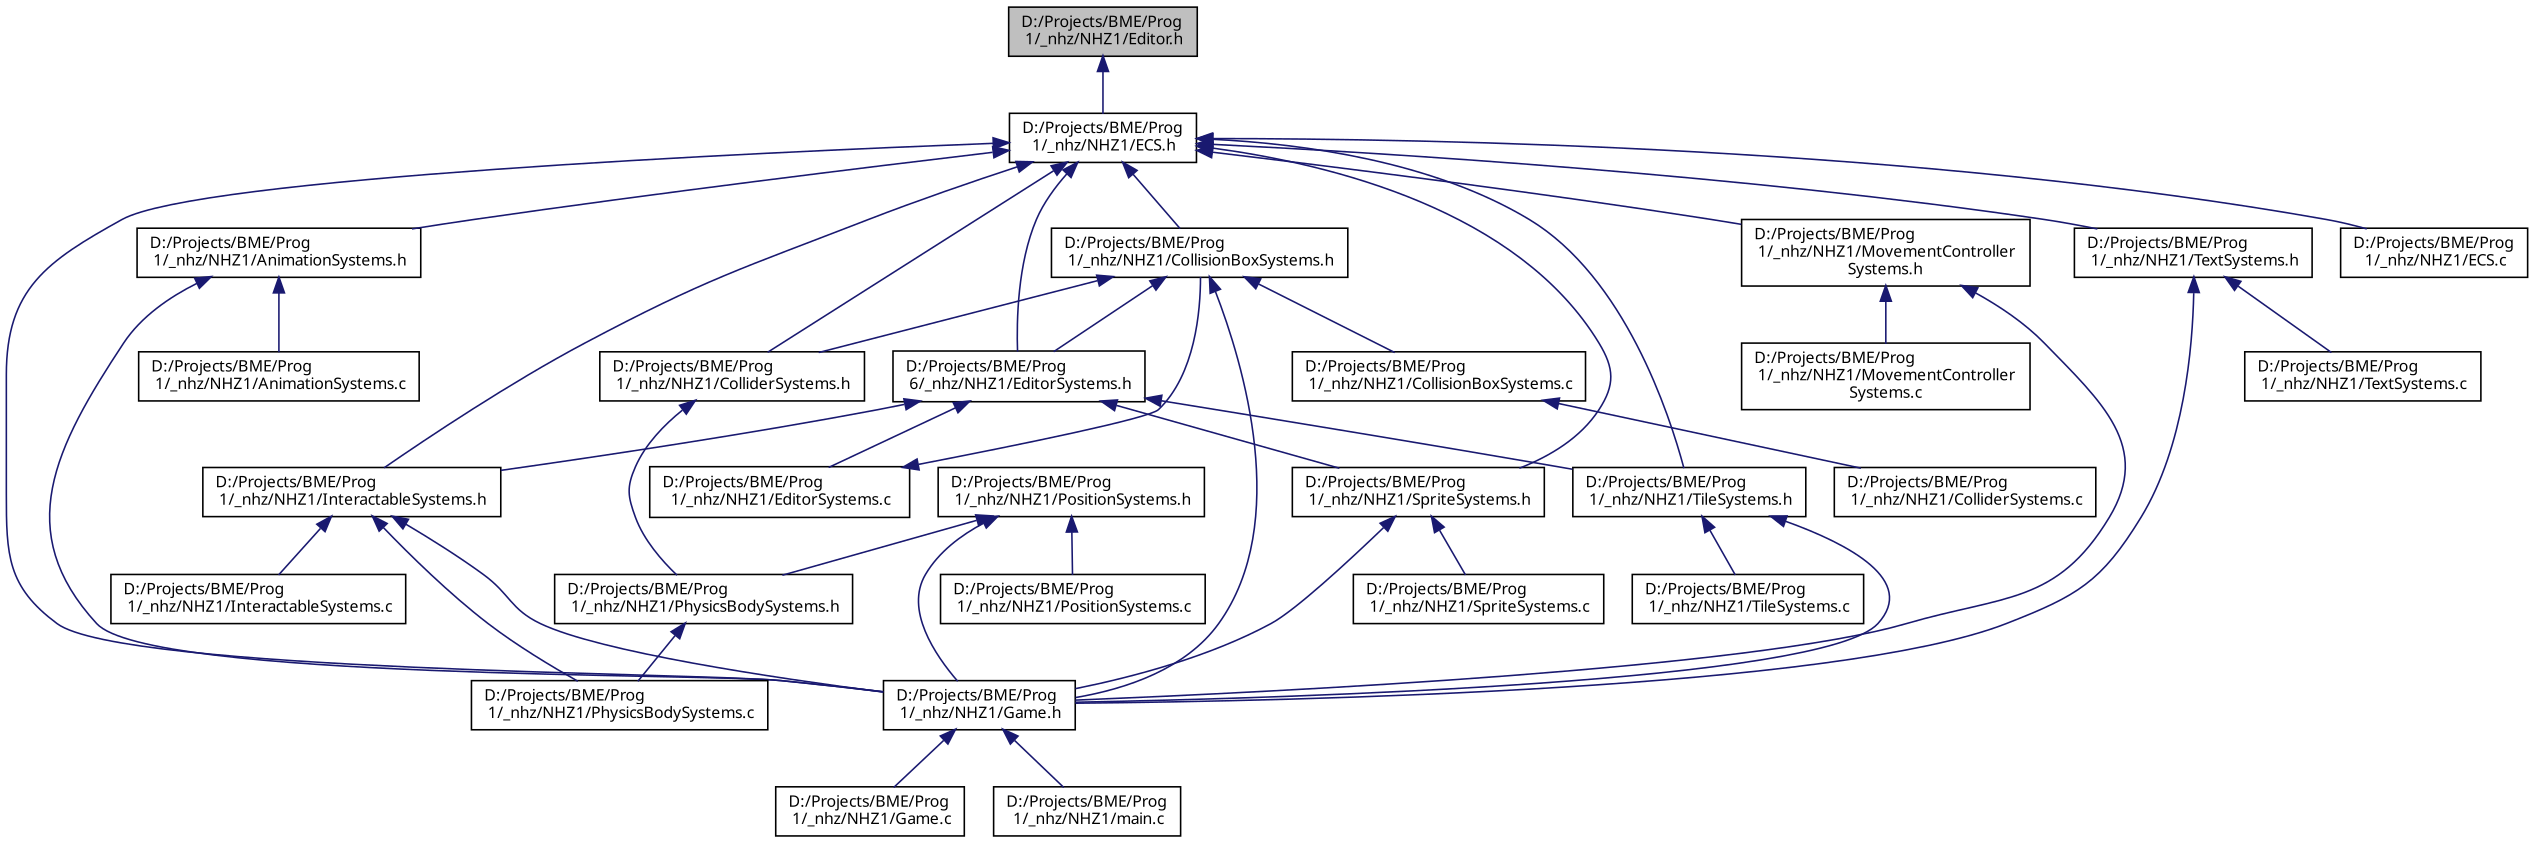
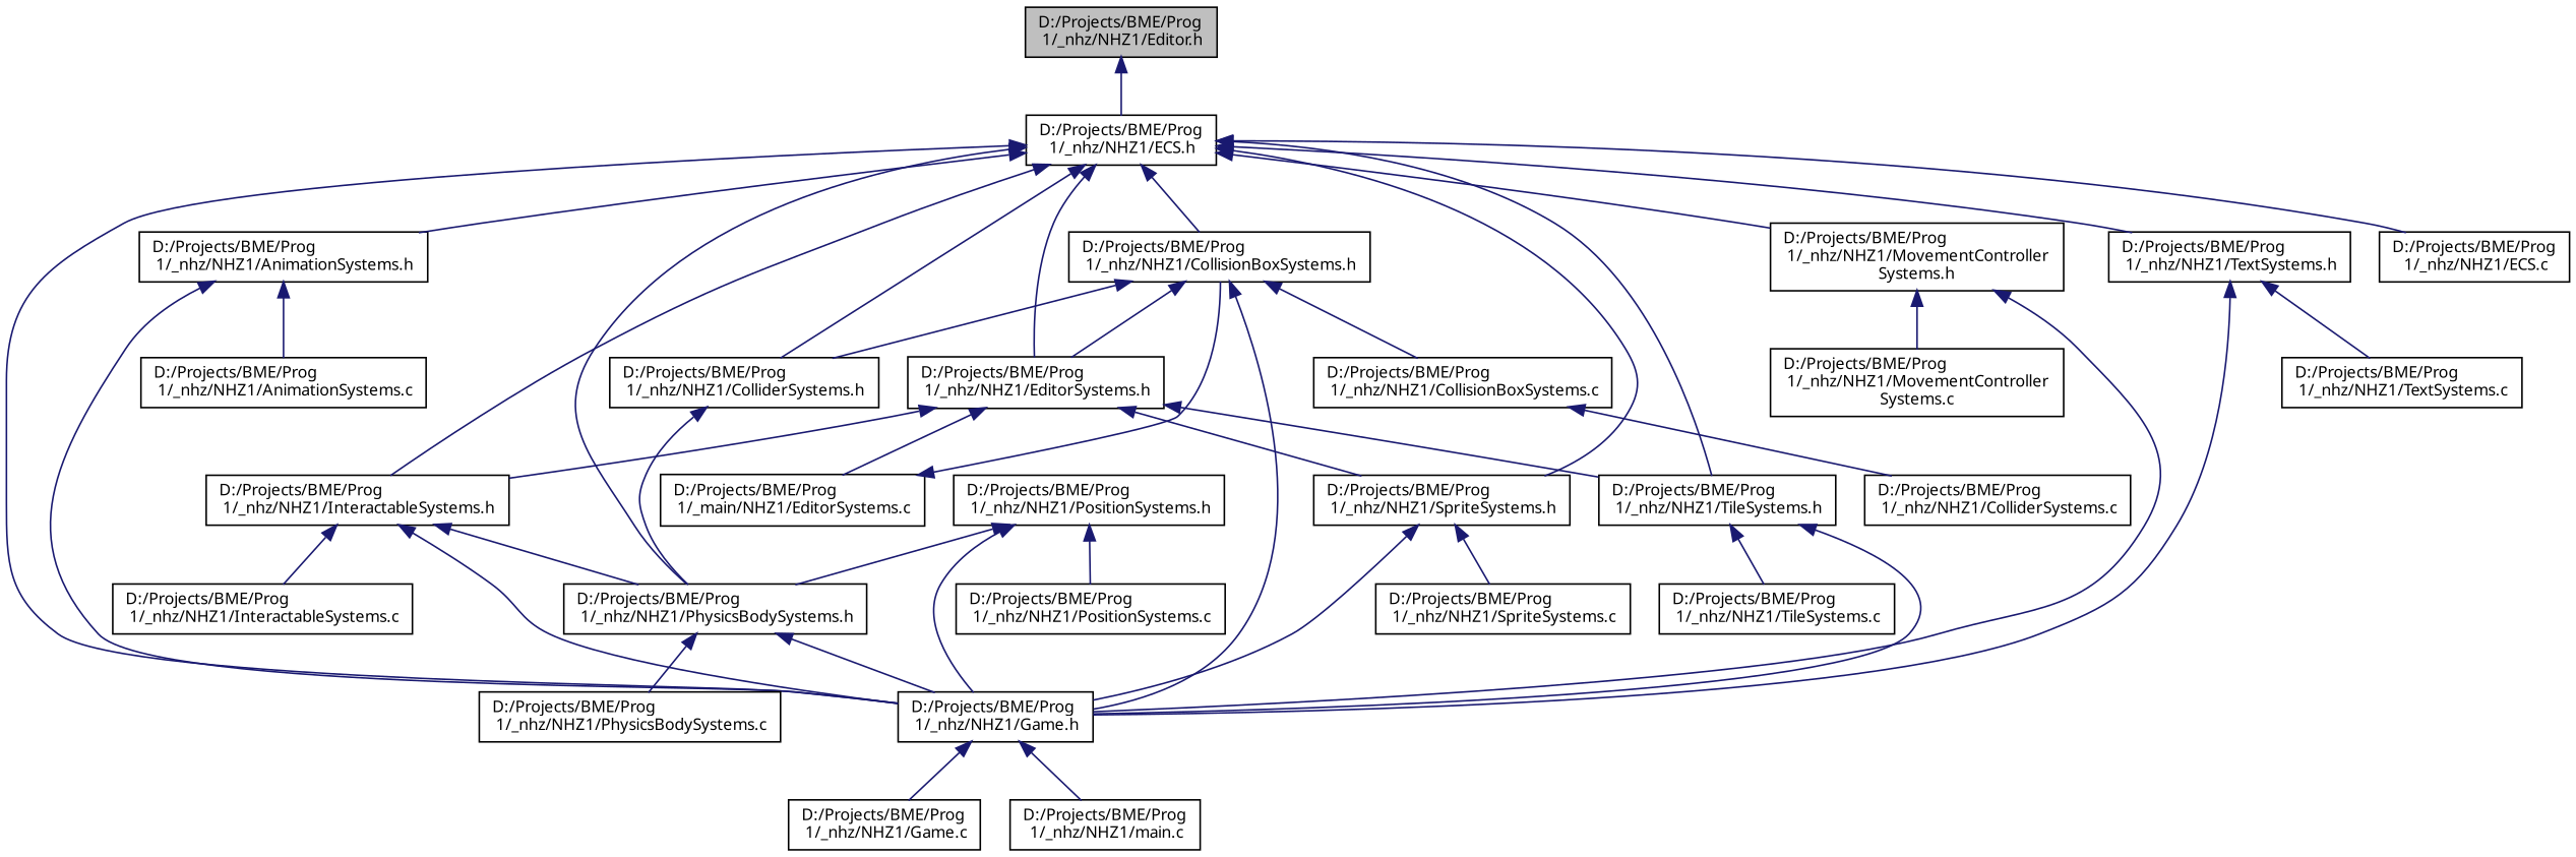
  digraph {
    fontname="Noto Sans"
    node [color=black fillcolor=white fontname="Noto Sans" fontsize=10 shape=record style=filled]
    edge [color=midnightblue dir=back fontname="Noto Sans" fontsize=10 labelfontname=Helvetica labelfontsize=10 style=solid]
    n1 [fillcolor=grey75 fontcolor=black height=0.2 label="D:/Projects/BME/Prog\l 1/_nhz/NHZ1/Editor.h" width=0.4]
    n2 [height=0.2 label="D:/Projects/BME/Prog\l 1/_nhz/NHZ1/ECS.h" width=0.4]
    n3 [height=0.2 label="D:/Projects/BME/Prog\l 1/_nhz/NHZ1/AnimationSystems.h" width=0.4]
    n4 [height=0.2 label="D:/Projects/BME/Prog\l 1/_nhz/NHZ1/Game.h" width=0.4]
    n5 [height=0.2 label="D:/Projects/BME/Prog\l 1/_nhz/NHZ1/ColliderSystems.h" width=0.4]
    n6 [height=0.2 label="D:/Projects/BME/Prog\l 1/_nhz/NHZ1/PhysicsBodySystems.h" width=0.4]
    n7 [height=0.2 label="D:/Projects/BME/Prog\l 1/_nhz/NHZ1/CollisionBoxSystems.h" width=0.4]
-   n8 [height=0.2 label="D:/Projects/BME/Prog\l 6/_nhz/NHZ1/EditorSystems.h" width=0.4]
+   n8 [height=0.2 label="D:/Projects/BME/Prog\l 1/_nhz/NHZ1/EditorSystems.h" width=0.4]
    n9 [height=0.2 label="D:/Projects/BME/Prog\l 1/_nhz/NHZ1/InteractableSystems.h" width=0.4]
    n10 [height=0.2 label="D:/Projects/BME/Prog\l 1/_nhz/NHZ1/SpriteSystems.h" width=0.4]
    n11 [height=0.2 label="D:/Projects/BME/Prog\l 1/_nhz/NHZ1/TileSystems.h" width=0.4]
    n12 [height=0.2 label="D:/Projects/BME/Prog\l 1/_nhz/NHZ1/ECS.c" width=0.4]
    n13 [height=0.2 label="D:/Projects/BME/Prog\l 1/_nhz/NHZ1/MovementController\lSystems.h" width=0.4]
    n14 [height=0.2 label="D:/Projects/BME/Prog\l 1/_nhz/NHZ1/TextSystems.h" width=0.4]
    n15 [height=0.2 label="D:/Projects/BME/Prog\l 1/_nhz/NHZ1/AnimationSystems.c" width=0.4]
    n16 [height=0.2 label="D:/Projects/BME/Prog\l 1/_nhz/NHZ1/Game.c" width=0.4]
    n17 [height=0.2 label="D:/Projects/BME/Prog\l 1/_nhz/NHZ1/main.c" width=0.4]
    n18 [height=0.2 label="D:/Projects/BME/Prog\l 1/_nhz/NHZ1/PhysicsBodySystems.c" width=0.4]
    n19 [height=0.2 label="D:/Projects/BME/Prog\l 1/_nhz/NHZ1/CollisionBoxSystems.c" width=0.4]
-   n20 [height=0.2 label="D:/Projects/BME/Prog\l 1/_nhz/NHZ1/EditorSystems.c" width=0.4]
+   n20 [height=0.2 label="D:/Projects/BME/Prog\l 1/_main/NHZ1/EditorSystems.c" width=0.4]
    n21 [height=0.2 label="D:/Projects/BME/Prog\l 1/_nhz/NHZ1/InteractableSystems.c" width=0.4]
    n22 [height=0.2 label="D:/Projects/BME/Prog\l 1/_nhz/NHZ1/SpriteSystems.c" width=0.4]
    n23 [height=0.2 label="D:/Projects/BME/Prog\l 1/_nhz/NHZ1/TileSystems.c" width=0.4]
    n24 [height=0.2 label="D:/Projects/BME/Prog\l 1/_nhz/NHZ1/MovementController\lSystems.c" width=0.4]
    n25 [height=0.2 label="D:/Projects/BME/Prog\l 1/_nhz/NHZ1/PositionSystems.h" width=0.4]
    n26 [height=0.2 label="D:/Projects/BME/Prog\l 1/_nhz/NHZ1/PositionSystems.c" width=0.4]
    n27 [height=0.2 label="D:/Projects/BME/Prog\l 1/_nhz/NHZ1/TextSystems.c" width=0.4]
    n28 [height=0.2 label="D:/Projects/BME/Prog\l 1/_nhz/NHZ1/ColliderSystems.c" width=0.4]
    n1 -> n2
    n2 -> n3
    n2 -> n4
    n2 -> n5
+   n2 -> n6
    n2 -> n7
    n2 -> n8
    n2 -> n9
    n2 -> n10
    n2 -> n11
    n2 -> n12
    n2 -> n13
    n2 -> n14
    n3 -> n4
    n3 -> n15
    n4 -> n16
    n4 -> n17
    n5 -> n6
+   n6 -> n4
    n6 -> n18
    n7 -> n4
    n7 -> n5
    n7 -> n8
    n7 -> n19
    n8 -> n9
    n8 -> n10
    n8 -> n11
    n8 -> n20
    n9 -> n4
-   n9 -> n18
+   n9 -> n6
    n9 -> n21
    n10 -> n4
    n10 -> n22
    n11 -> n4
    n11 -> n23
    n13 -> n4
    n13 -> n24
    n14 -> n4
    n14 -> n27
    n19 -> n28
    n20 -> n7
    n25 -> n4
    n25 -> n6
    n25 -> n26
  }
